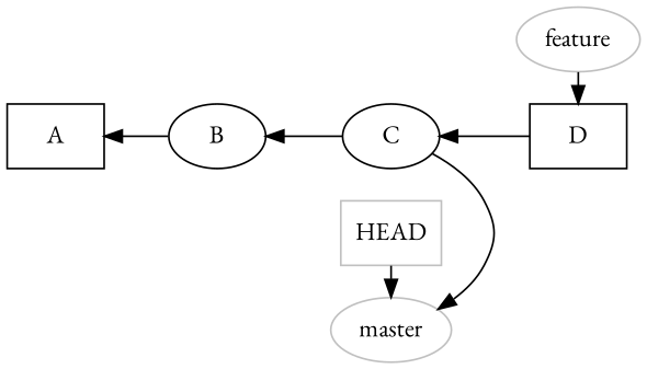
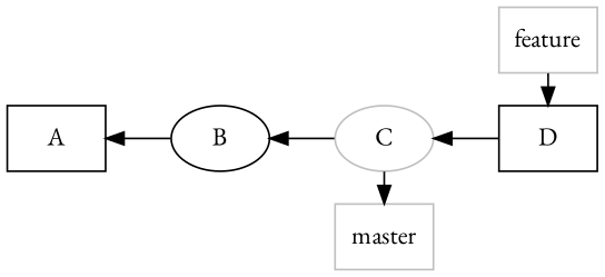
  digraph {
    fontname="EB Garamond"
    rankdir=RL
    node [fontname="EB Garamond" shape=box]
    edge [fontname="EB Garamond"]
-   C [shape=""]
-   master [color=grey rank=3 shape=ellipse]
-   HEAD [color=grey rank=3]
+   C [color=grey shape=""]
+   master [color=grey rank=3]
    D
-   feature [color=grey rank=3 shape=ellipse]
+   feature [color=grey rank=3]
    B [shape=""]
    A
    subgraph sub_1 {
      rank=same
      C
      master
-     HEAD
    }
    subgraph sub_2 {
      rank=same
      D
      feature
    }
    C -> master
    C -> B
-   HEAD -> master
    D -> C
    feature -> D
    B -> A
  }
